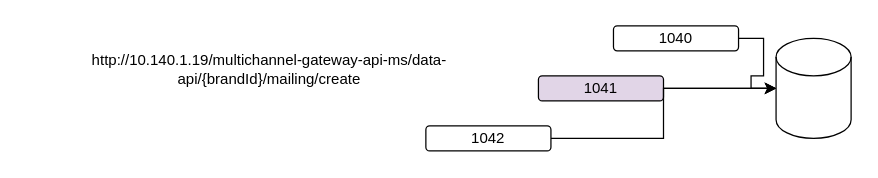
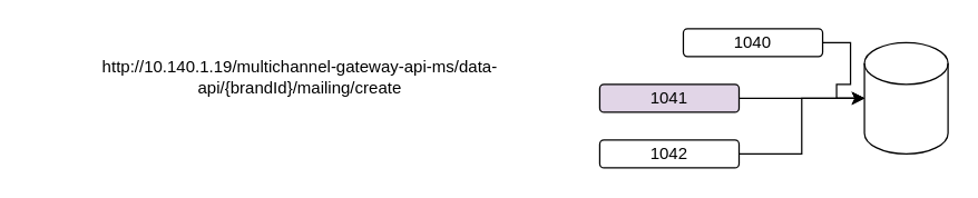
  <mxCell id="0" />
  <mxCell id="1" parent="0" />
  <mxCell id="2" style="edgeStyle=orthogonalEdgeStyle;rounded=0;orthogonalLoop=1;jettySize=auto;html=1;" edge="1" parent="1" source="3" target="9"><mxGeometry relative="1" as="geometry" /></mxCell>
  <mxCell id="3" value="1040" style="rounded=1;whiteSpace=wrap;html=1;" vertex="1" parent="1"><mxGeometry x="490" y="20" width="100" height="20" as="geometry" /></mxCell>
  <mxCell id="4" style="edgeStyle=orthogonalEdgeStyle;rounded=0;orthogonalLoop=1;jettySize=auto;html=1;" edge="1" parent="1" source="5" target="9"><mxGeometry relative="1" as="geometry" /></mxCell>
  <mxCell id="5" value="1041" style="rounded=1;whiteSpace=wrap;html=1;fillColor=#e1d5e7;" vertex="1" parent="1"><mxGeometry x="430" y="60" width="100" height="20" as="geometry" /></mxCell>
  <mxCell id="6" value="" style="edgeStyle=orthogonalEdgeStyle;rounded=0;orthogonalLoop=1;jettySize=auto;html=1;" edge="1" parent="1" source="7" target="9"><mxGeometry relative="1" as="geometry" /></mxCell>
- <mxCell id="7" value="1042" style="rounded=1;whiteSpace=wrap;html=1;" vertex="1" parent="1"><mxGeometry x="340" y="100" width="100" height="20" as="geometry" /></mxCell>
+ <mxCell id="7" value="1042" style="rounded=1;whiteSpace=wrap;html=1;" vertex="1" parent="1"><mxGeometry x="430" y="100" width="100" height="20" as="geometry" /></mxCell>
  <mxCell id="8" value="http://10.140.1.19/multichannel-gateway-api-ms/data-api/{brandId}/mailing/create" style="text;html=1;align=center;verticalAlign=middle;whiteSpace=wrap;rounded=0;" vertex="1" parent="1"><mxGeometry x="20" y="40" width="390" height="30" as="geometry" /></mxCell>
  <mxCell id="9" value="" style="shape=cylinder3;whiteSpace=wrap;html=1;boundedLbl=1;backgroundOutline=1;size=15;" vertex="1" parent="1"><mxGeometry x="620" y="30" width="60" height="80" as="geometry" /></mxCell>
